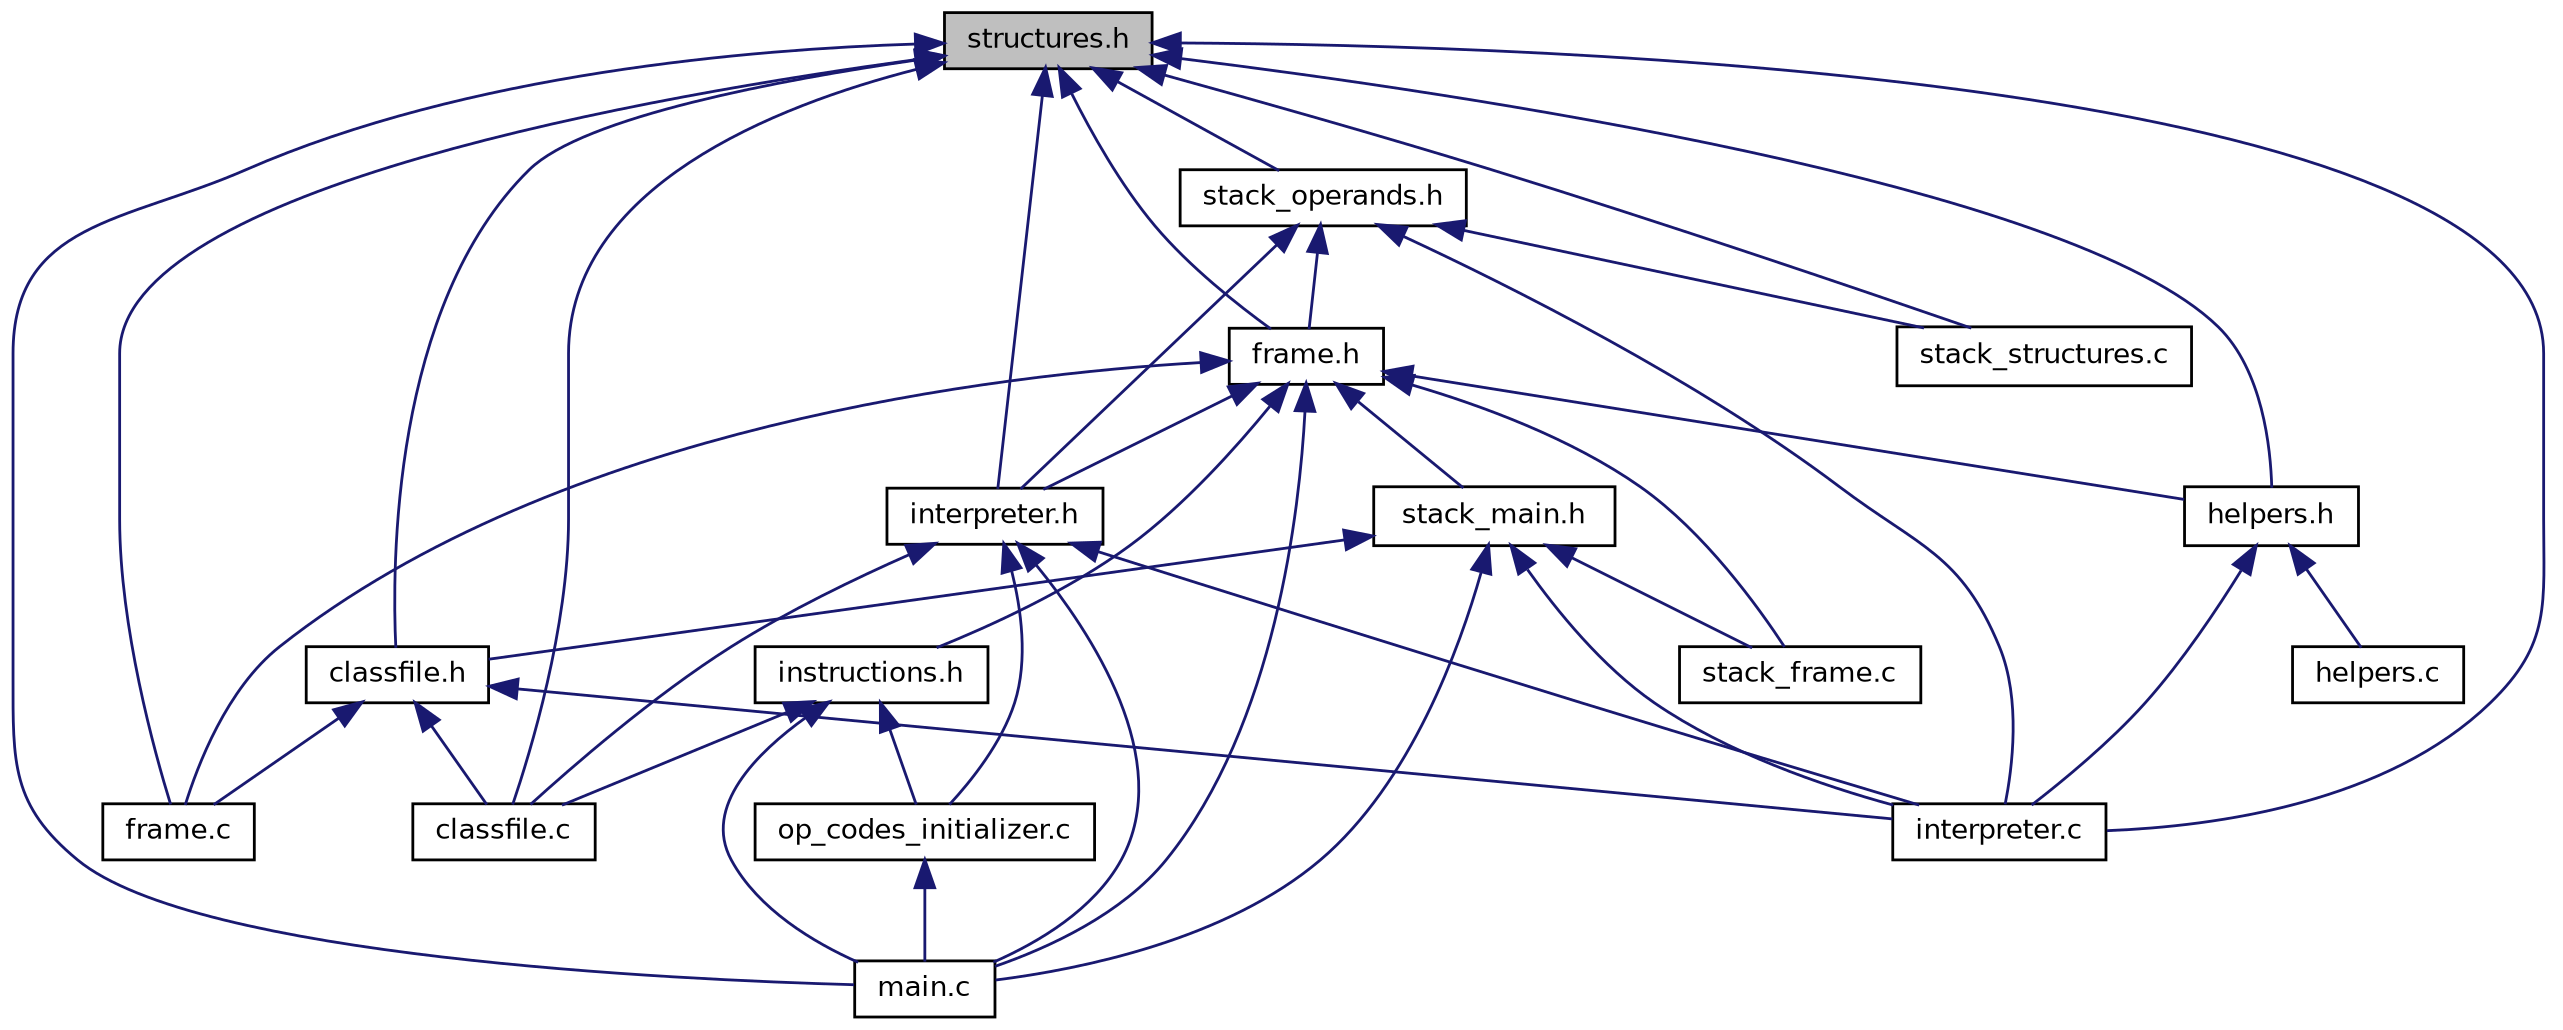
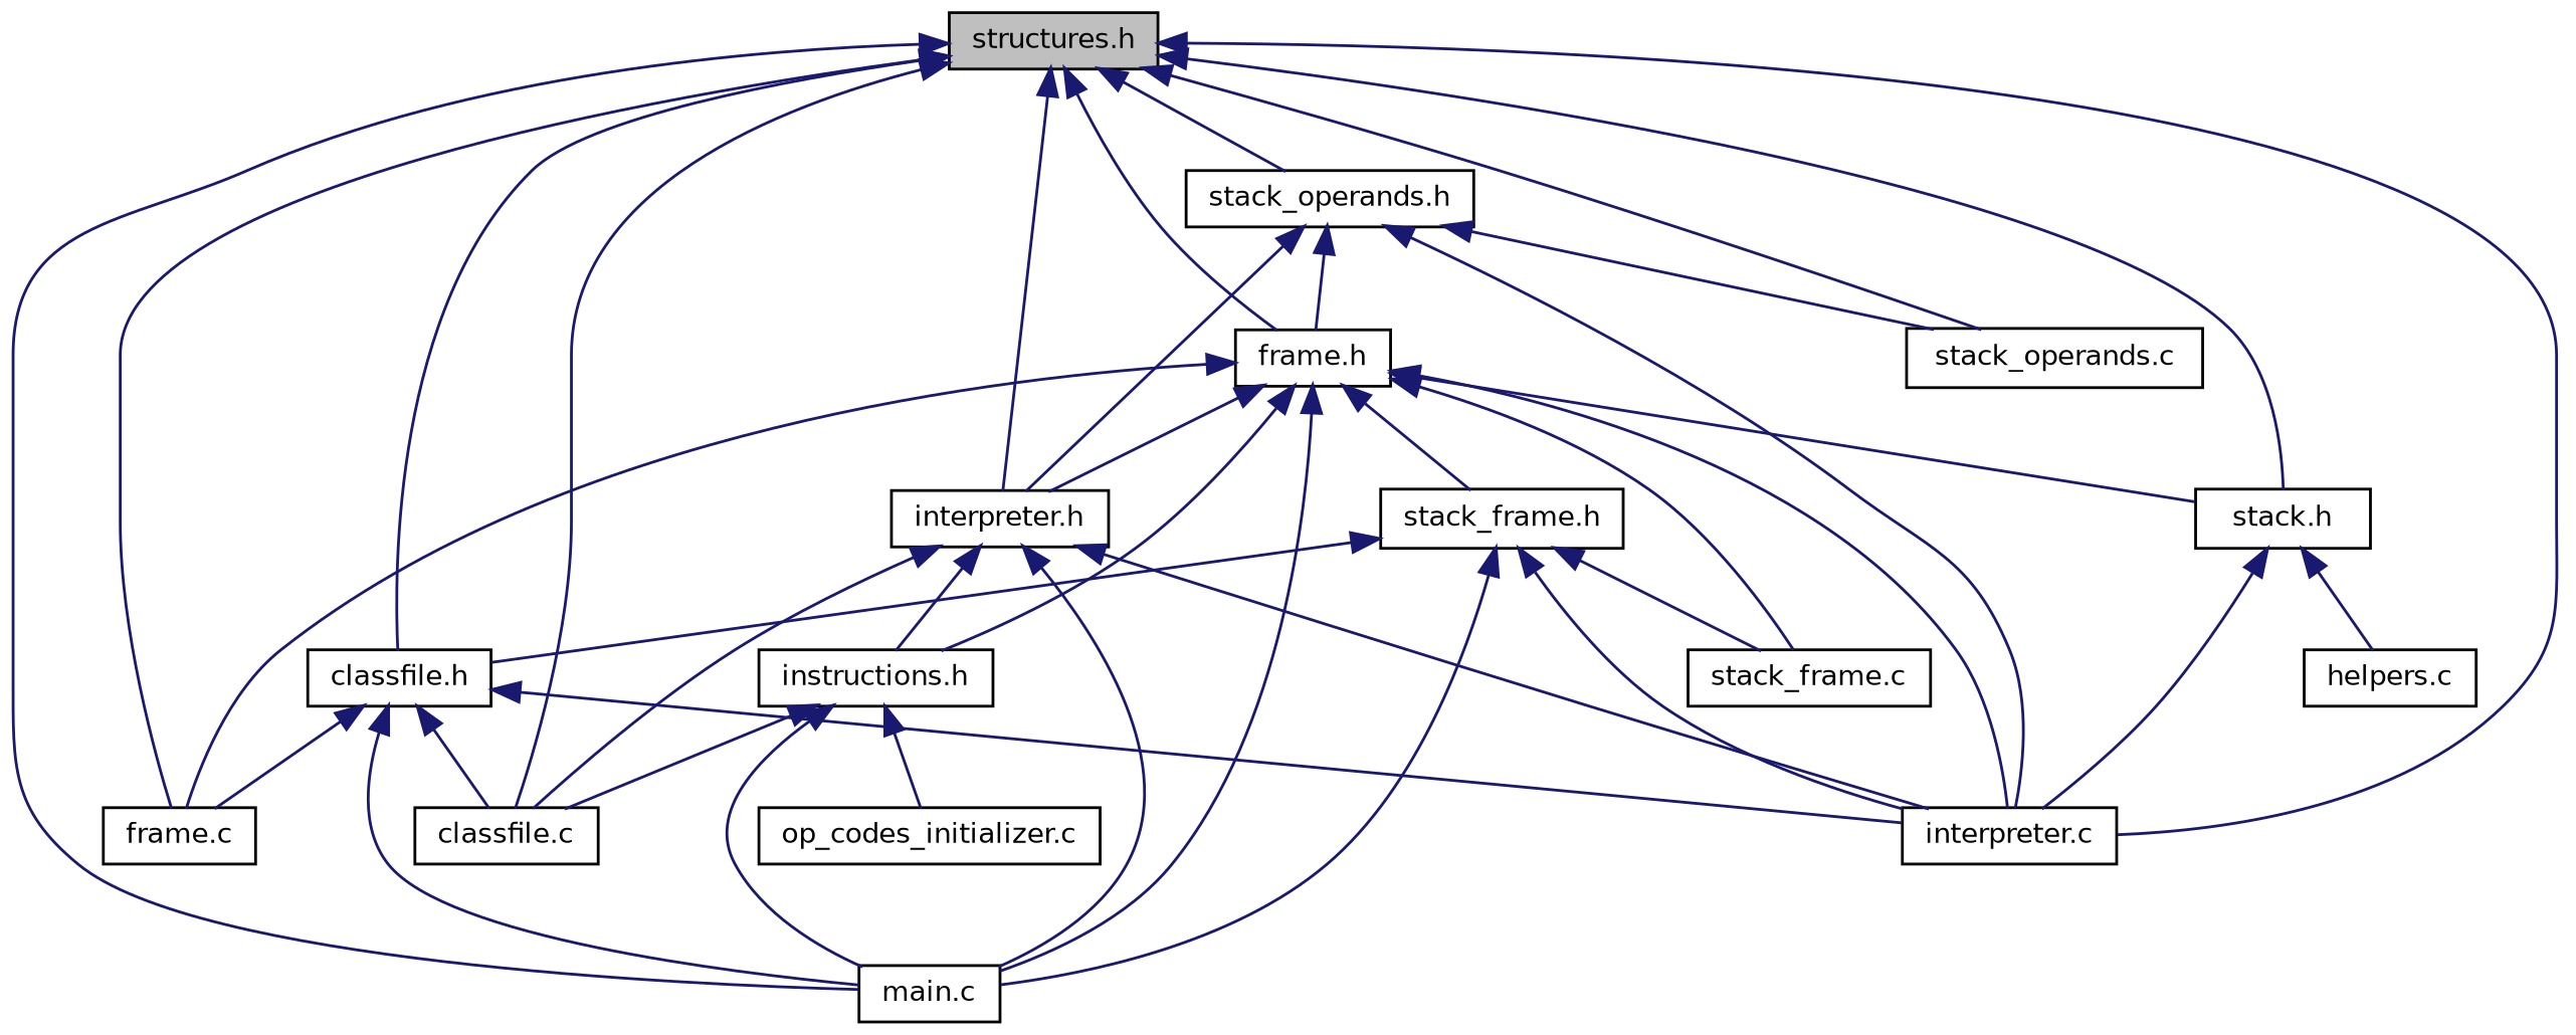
  digraph {
    node [color=black fillcolor=white fontname=Helvetica fontsize=10 shape=record style=filled]
    edge [color=midnightblue dir=back fontname=Helvetica fontsize=10 labelfontname=Helvetica labelfontsize=10 style=solid]
    n1 [fillcolor=grey75 fontcolor=black height=0.2 label="structures.h" width=0.4]
    n2 [height=0.2 label="classfile.c" width=0.4]
    n3 [height=0.2 label="classfile.h" width=0.4]
    n4 [height=0.2 label="frame.c" width=0.4]
    n5 [height=0.2 label="interpreter.c" width=0.4]
    n6 [height=0.2 label="main.c" width=0.4]
    n7 [height=0.2 label="frame.h" width=0.4]
    n8 [height=0.2 label="interpreter.h" width=0.4]
-   n9 [height=0.2 label="helpers.h" width=0.4]
+   n9 [height=0.2 label="stack.h" width=0.4]
    n10 [height=0.2 label="stack_operands.h" width=0.4]
-   n11 [height=0.2 label="stack_structures.c" width=0.4]
-   n12 [height=0.2 label="stack_main.h" width=0.4]
+   n11 [height=0.2 label="stack_operands.c" width=0.4]
+   n12 [height=0.2 label="stack_frame.h" width=0.4]
    n13 [height=0.2 label="stack_frame.c" width=0.4]
    n14 [height=0.2 label="instructions.h" width=0.4]
    n15 [height=0.2 label="op_codes_initializer.c" width=0.4]
    n16 [height=0.2 label="helpers.c" width=0.4]
    n1 -> n2
    n1 -> n3
    n1 -> n4
    n1 -> n5
    n1 -> n6
    n1 -> n7
    n1 -> n8
    n1 -> n9
    n1 -> n10
    n1 -> n11
    n3 -> n2
    n3 -> n4
    n3 -> n5
-   n15 -> n6
+   n3 -> n6
    n7 -> n4
+   n7 -> n5
    n7 -> n6
    n7 -> n8
    n7 -> n9
    n7 -> n12
    n7 -> n13
    n7 -> n14
    n8 -> n2
    n8 -> n5
    n8 -> n6
-   n8 -> n15
+   n8 -> n14
    n9 -> n5
    n9 -> n16
    n10 -> n5
    n10 -> n7
    n10 -> n8
    n10 -> n11
    n12 -> n3
    n12 -> n5
    n12 -> n6
    n12 -> n13
    n14 -> n2
    n14 -> n6
    n14 -> n15
  }
